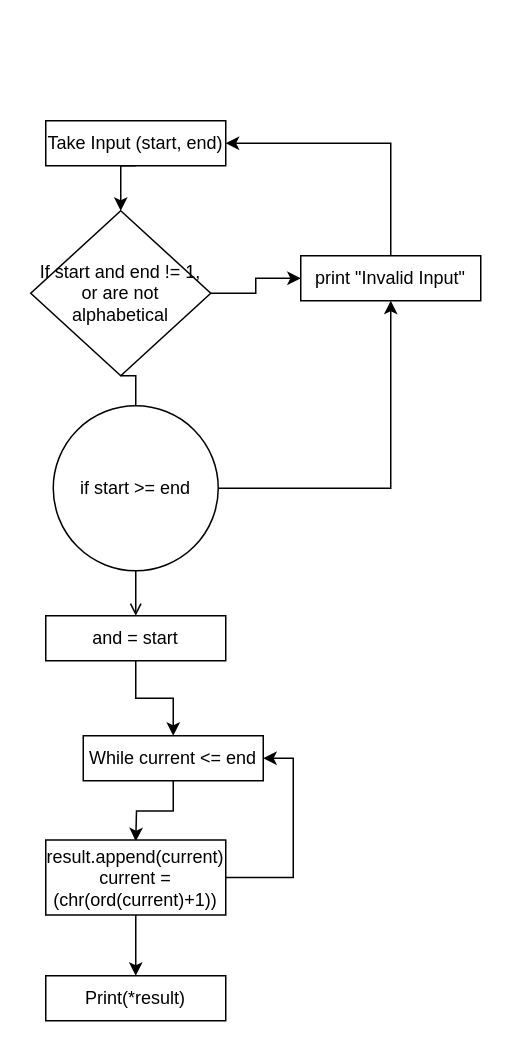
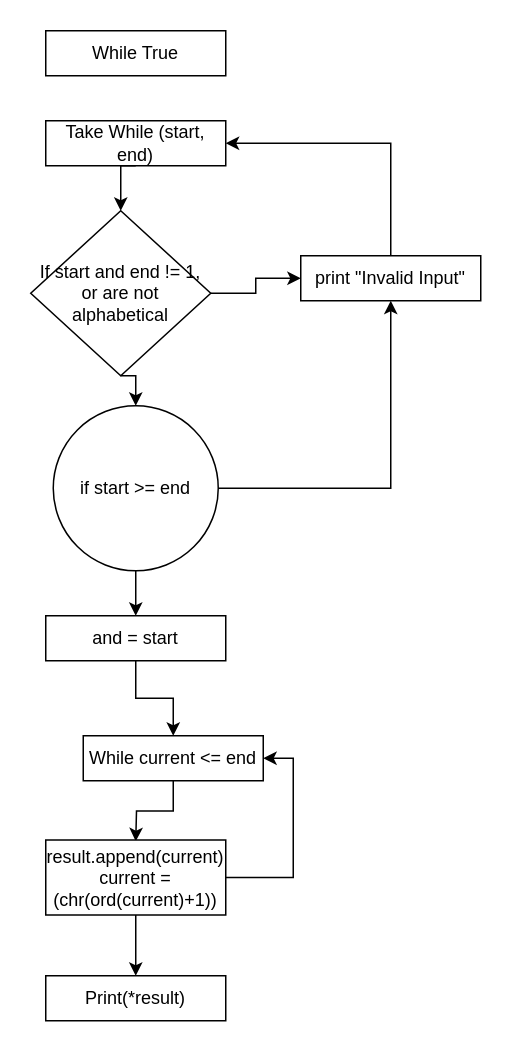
  <mxCell id="0" />
  <mxCell id="1" parent="0" />
  <mxCell id="2" value="Print(*result)" style="rounded=0;whiteSpace=wrap;html=1;" parent="1" vertex="1"><mxGeometry x="30" y="650" width="120" height="30" as="geometry" /></mxCell>
- <mxCell id="3" style="edgeStyle=orthogonalEdgeStyle;rounded=0;orthogonalLoop=1;jettySize=auto;html=1;exitX=0.5;exitY=1;exitDx=0;exitDy=0;entryX=0.5;entryY=0;entryDx=0;entryDy=0;endArrow=none;" parent="1" source="5" target="12" edge="1"><mxGeometry relative="1" as="geometry" /></mxCell>
+ <mxCell id="3" style="edgeStyle=orthogonalEdgeStyle;rounded=0;orthogonalLoop=1;jettySize=auto;html=1;exitX=0.5;exitY=1;exitDx=0;exitDy=0;entryX=0.5;entryY=0;entryDx=0;entryDy=0;" parent="1" source="5" target="12" edge="1"><mxGeometry relative="1" as="geometry" /></mxCell>
  <mxCell id="4" style="edgeStyle=orthogonalEdgeStyle;rounded=0;orthogonalLoop=1;jettySize=auto;html=1;exitX=1;exitY=0.5;exitDx=0;exitDy=0;entryX=0;entryY=0.5;entryDx=0;entryDy=0;" parent="1" source="5" target="9" edge="1"><mxGeometry relative="1" as="geometry" /></mxCell>
  <mxCell id="5" value="If start and end != 1, or are not alphabetical" style="rhombus;whiteSpace=wrap;html=1;" parent="1" vertex="1"><mxGeometry x="20" y="140" width="120" height="110" as="geometry" /></mxCell>
  <mxCell id="6" style="edgeStyle=orthogonalEdgeStyle;rounded=0;orthogonalLoop=1;jettySize=auto;html=1;exitX=0.5;exitY=1;exitDx=0;exitDy=0;entryX=0.5;entryY=0;entryDx=0;entryDy=0;" parent="1" source="7" target="5" edge="1"><mxGeometry relative="1" as="geometry" /></mxCell>
- <mxCell id="7" value="Take Input (start, end)" style="rounded=0;whiteSpace=wrap;html=1;" parent="1" vertex="1"><mxGeometry x="30" y="80" width="120" height="30" as="geometry" /></mxCell>
+ <mxCell id="7" value="Take While (start, end)" style="rounded=0;whiteSpace=wrap;html=1;" parent="1" vertex="1"><mxGeometry x="30" y="80" width="120" height="30" as="geometry" /></mxCell>
  <mxCell id="8" style="edgeStyle=orthogonalEdgeStyle;rounded=0;orthogonalLoop=1;jettySize=auto;html=1;exitX=0.5;exitY=0;exitDx=0;exitDy=0;entryX=1;entryY=0.5;entryDx=0;entryDy=0;" parent="1" source="9" target="7" edge="1"><mxGeometry relative="1" as="geometry" /></mxCell>
  <mxCell id="9" value="print &quot;Invalid Input&quot;" style="rounded=0;whiteSpace=wrap;html=1;" parent="1" vertex="1"><mxGeometry x="200" y="170" width="120" height="30" as="geometry" /></mxCell>
- <mxCell id="10" style="edgeStyle=orthogonalEdgeStyle;rounded=0;orthogonalLoop=1;jettySize=auto;html=1;exitX=0.5;exitY=1;exitDx=0;exitDy=0;entryX=0.5;entryY=0;entryDx=0;entryDy=0;endArrow=open;" parent="1" source="12" target="14" edge="1"><mxGeometry relative="1" as="geometry" /></mxCell>
+ <mxCell id="10" style="edgeStyle=orthogonalEdgeStyle;rounded=0;orthogonalLoop=1;jettySize=auto;html=1;exitX=0.5;exitY=1;exitDx=0;exitDy=0;entryX=0.5;entryY=0;entryDx=0;entryDy=0;" parent="1" source="12" target="14" edge="1"><mxGeometry relative="1" as="geometry" /></mxCell>
  <mxCell id="11" style="edgeStyle=orthogonalEdgeStyle;rounded=0;orthogonalLoop=1;jettySize=auto;html=1;exitX=1;exitY=0.5;exitDx=0;exitDy=0;entryX=0.5;entryY=1;entryDx=0;entryDy=0;" parent="1" source="12" target="9" edge="1"><mxGeometry relative="1" as="geometry" /></mxCell>
  <mxCell id="12" value="if start &amp;gt;= end" style="ellipse;whiteSpace=wrap;html=1;" parent="1" vertex="1"><mxGeometry x="35" y="270" width="110" height="110" as="geometry" /></mxCell>
  <mxCell id="13" style="edgeStyle=orthogonalEdgeStyle;rounded=0;orthogonalLoop=1;jettySize=auto;html=1;exitX=0.5;exitY=1;exitDx=0;exitDy=0;" parent="1" source="14" target="16" edge="1"><mxGeometry relative="1" as="geometry" /></mxCell>
  <mxCell id="14" value="and = start" style="rounded=0;whiteSpace=wrap;html=1;" parent="1" vertex="1"><mxGeometry x="30" y="410" width="120" height="30" as="geometry" /></mxCell>
  <mxCell id="15" style="edgeStyle=orthogonalEdgeStyle;rounded=0;orthogonalLoop=1;jettySize=auto;html=1;exitX=0.5;exitY=1;exitDx=0;exitDy=0;entryX=0.5;entryY=0;entryDx=0;entryDy=0;" parent="1" source="16" edge="1"><mxGeometry relative="1" as="geometry"><mxPoint x="90" y="560.333" as="targetPoint" /></mxGeometry></mxCell>
  <mxCell id="16" value="While current &amp;lt;= end" style="rounded=0;whiteSpace=wrap;html=1;" parent="1" vertex="1"><mxGeometry x="55" y="490" width="120" height="30" as="geometry" /></mxCell>
+ <mxCell id="17" value="While True" style="rounded=0;whiteSpace=wrap;html=1;" parent="1" vertex="1"><mxGeometry x="30" y="20" width="120" height="30" as="geometry" /></mxCell>
  <mxCell id="18" style="edgeStyle=orthogonalEdgeStyle;rounded=0;orthogonalLoop=1;jettySize=auto;html=1;exitX=0.5;exitY=1;exitDx=0;exitDy=0;" parent="1" source="20" target="2" edge="1"><mxGeometry relative="1" as="geometry" /></mxCell>
  <mxCell id="19" style="edgeStyle=orthogonalEdgeStyle;rounded=0;orthogonalLoop=1;jettySize=auto;html=1;exitX=1;exitY=0.5;exitDx=0;exitDy=0;entryX=1;entryY=0.5;entryDx=0;entryDy=0;" parent="1" source="20" target="16" edge="1"><mxGeometry relative="1" as="geometry" /></mxCell>
  <mxCell id="20" value="result.append(current)&lt;br&gt;current = (chr(ord(current)+1))" style="rounded=0;whiteSpace=wrap;html=1;" parent="1" vertex="1"><mxGeometry x="30" y="559.5" width="120" height="50" as="geometry" /></mxCell>
